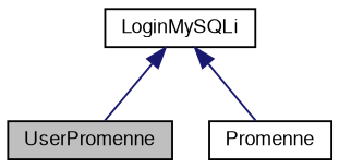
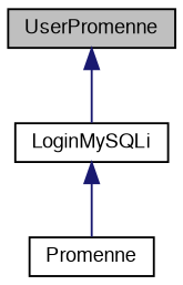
  digraph {
    node [color=black fontname=FreeSans fontsize=10 shape=record]
    edge [color=midnightblue dir=back fontname=FreeSans fontsize=10 labelfontname=FreeSans labelfontsize=10 style=solid]
    n1 [fillcolor=grey75 fontcolor=black height=0.2 label=UserPromenne style=filled width=0.4]
    n2 [height=0.2 label=Promenne width=0.4]
    n3 [height=0.2 label=LoginMySQLi width=0.4]
-   n3 -> n1
+   n1 -> n3
    n3 -> n2
  }
